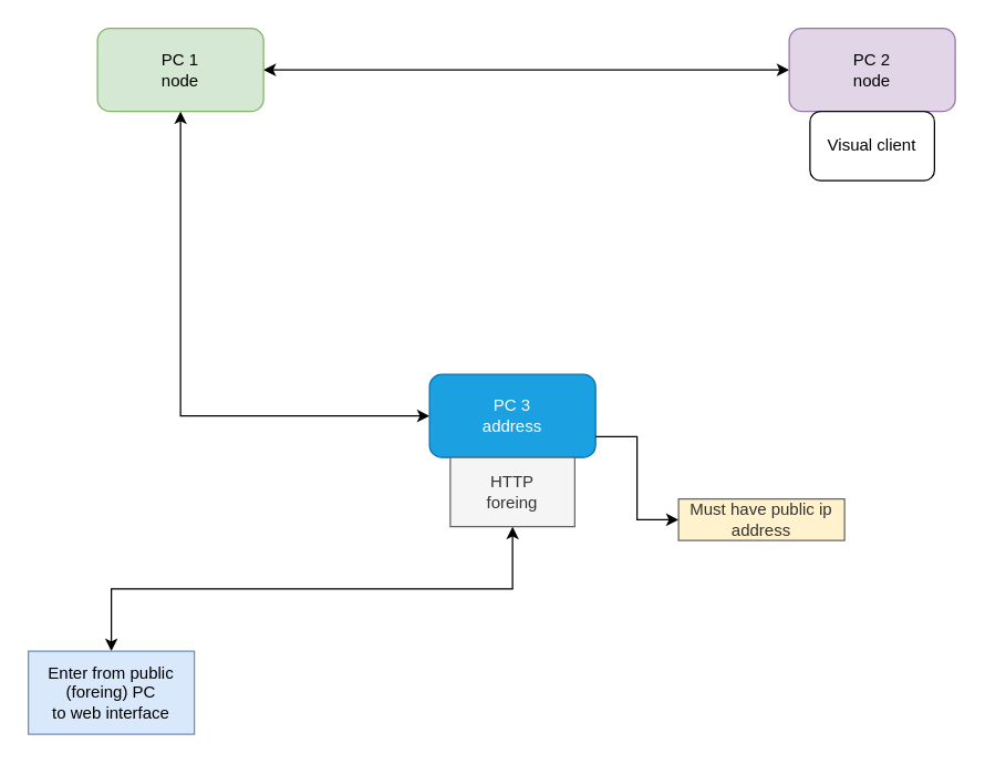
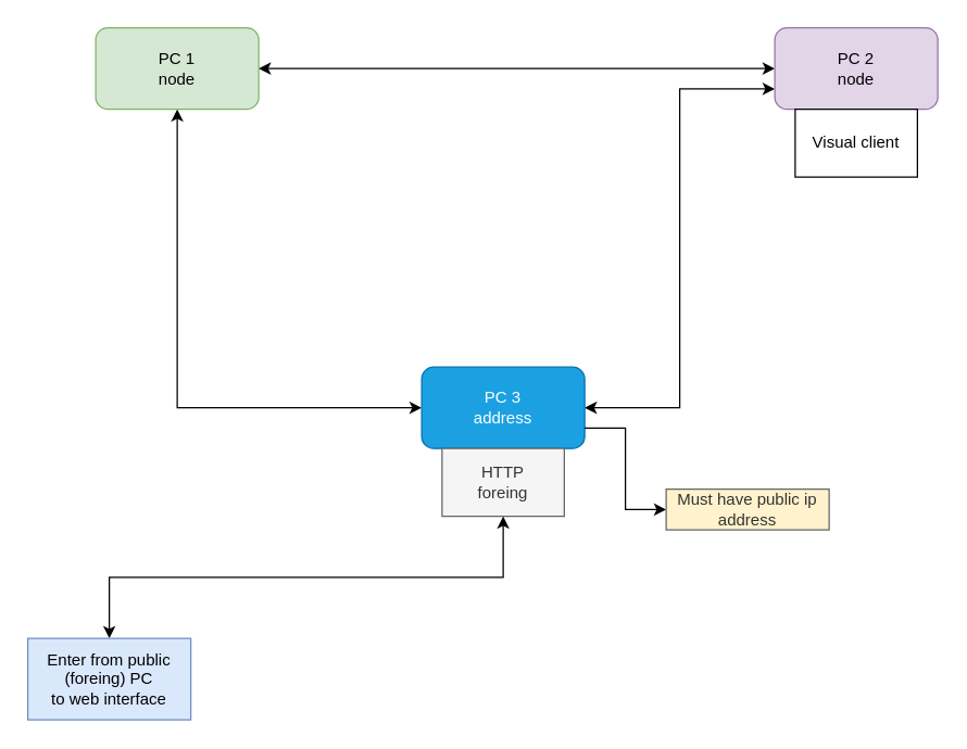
  <mxCell id="0" />
  <mxCell id="1" parent="0" />
  <mxCell id="2" style="edgeStyle=orthogonalEdgeStyle;rounded=0;orthogonalLoop=1;jettySize=auto;html=1;exitX=1;exitY=0.5;exitDx=0;exitDy=0;entryX=0;entryY=0.5;entryDx=0;entryDy=0;startArrow=classic;startFill=1;" edge="1" parent="1" source="4" target="6"><mxGeometry relative="1" as="geometry" /></mxCell>
  <mxCell id="3" style="edgeStyle=orthogonalEdgeStyle;rounded=0;orthogonalLoop=1;jettySize=auto;html=1;exitX=0.5;exitY=1;exitDx=0;exitDy=0;entryX=0;entryY=0.5;entryDx=0;entryDy=0;startArrow=classic;startFill=1;" edge="1" parent="1" source="4" target="7"><mxGeometry relative="1" as="geometry" /></mxCell>
  <mxCell id="4" value="&lt;div&gt;PC 1&lt;/div&gt;&lt;div&gt;node&lt;br&gt;&lt;/div&gt;" style="rounded=1;whiteSpace=wrap;html=1;fillColor=#d5e8d4;strokeColor=#82b366;" vertex="1" parent="1"><mxGeometry x="70" y="20" width="120" height="60" as="geometry" /></mxCell>
+ <mxCell id="5" style="edgeStyle=orthogonalEdgeStyle;rounded=0;orthogonalLoop=1;jettySize=auto;html=1;exitX=0;exitY=0.75;exitDx=0;exitDy=0;entryX=1;entryY=0.5;entryDx=0;entryDy=0;startArrow=classic;startFill=1;" edge="1" parent="1" source="6" target="7"><mxGeometry relative="1" as="geometry" /></mxCell>
  <mxCell id="6" value="&lt;div&gt;PC 2&lt;br&gt;&lt;/div&gt;&lt;div&gt;node&lt;br&gt;&lt;/div&gt;" style="rounded=1;whiteSpace=wrap;html=1;fillColor=#e1d5e7;strokeColor=#9673a6;" vertex="1" parent="1"><mxGeometry x="570" y="20" width="120" height="60" as="geometry" /></mxCell>
  <mxCell id="7" value="&lt;div&gt;PC 3&lt;br&gt;&lt;/div&gt;&lt;div&gt;address&lt;br&gt;&lt;/div&gt;" style="rounded=1;whiteSpace=wrap;html=1;fillColor=#1ba1e2;strokeColor=#006EAF;fontColor=#ffffff;" vertex="1" parent="1"><mxGeometry x="310" y="270" width="120" height="60" as="geometry" /></mxCell>
  <mxCell id="8" value="&lt;div&gt;HTTP&lt;/div&gt;&lt;div&gt;foreing&lt;br&gt;&lt;/div&gt;" style="rounded=0;whiteSpace=wrap;html=1;fillColor=#f5f5f5;strokeColor=#666666;fontColor=#333333;" vertex="1" parent="1"><mxGeometry x="325" y="330" width="90" height="50" as="geometry" /></mxCell>
- <mxCell id="9" value="Visual client" style="whiteSpace=wrap;html=1;rounded=1;" vertex="1" parent="1"><mxGeometry x="585" y="80" width="90" height="50" as="geometry" /></mxCell>
+ <mxCell id="9" value="Visual client" style="rounded=0;whiteSpace=wrap;html=1;" vertex="1" parent="1"><mxGeometry x="585" y="80" width="90" height="50" as="geometry" /></mxCell>
  <mxCell id="10" style="edgeStyle=orthogonalEdgeStyle;rounded=0;orthogonalLoop=1;jettySize=auto;html=1;exitX=0.5;exitY=0;exitDx=0;exitDy=0;entryX=0.5;entryY=1;entryDx=0;entryDy=0;startArrow=classic;startFill=1;" edge="1" parent="1" source="11" target="8"><mxGeometry relative="1" as="geometry" /></mxCell>
  <mxCell id="11" value="&lt;div&gt;Enter from public (foreing) PC&lt;/div&gt;&lt;div&gt;to web interface&lt;br&gt;&lt;/div&gt;" style="rounded=0;whiteSpace=wrap;html=1;fillColor=#dae8fc;strokeColor=#6c8ebf;" vertex="1" parent="1"><mxGeometry x="20" y="470" width="120" height="60" as="geometry" /></mxCell>
  <mxCell id="12" style="edgeStyle=orthogonalEdgeStyle;rounded=0;orthogonalLoop=1;jettySize=auto;html=1;exitX=0;exitY=0.5;exitDx=0;exitDy=0;entryX=1;entryY=0.75;entryDx=0;entryDy=0;startArrow=classic;startFill=1;endArrow=none;endFill=0;" edge="1" parent="1" source="13" target="7"><mxGeometry relative="1" as="geometry" /></mxCell>
  <mxCell id="13" value="Must have public ip address" style="rounded=0;whiteSpace=wrap;html=1;fillColor=#fff2cc;strokeColor=#666666;fontColor=#333333;" vertex="1" parent="1"><mxGeometry x="490" y="360" width="120" height="30" as="geometry" /></mxCell>
